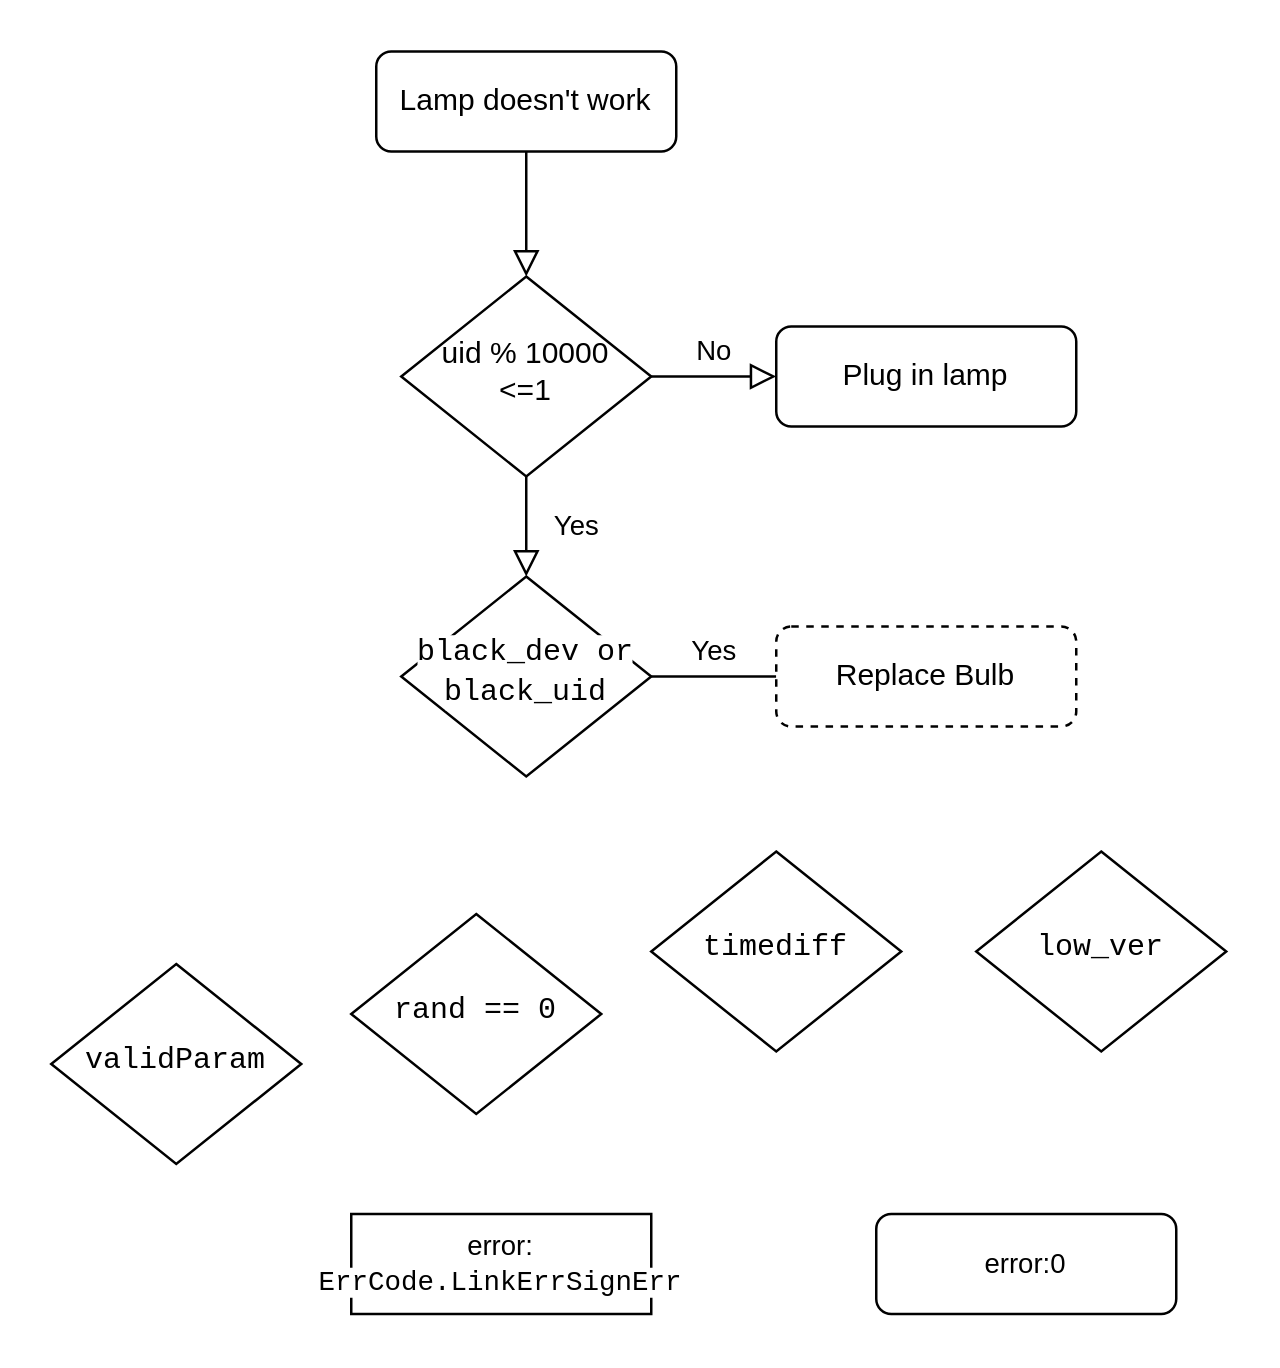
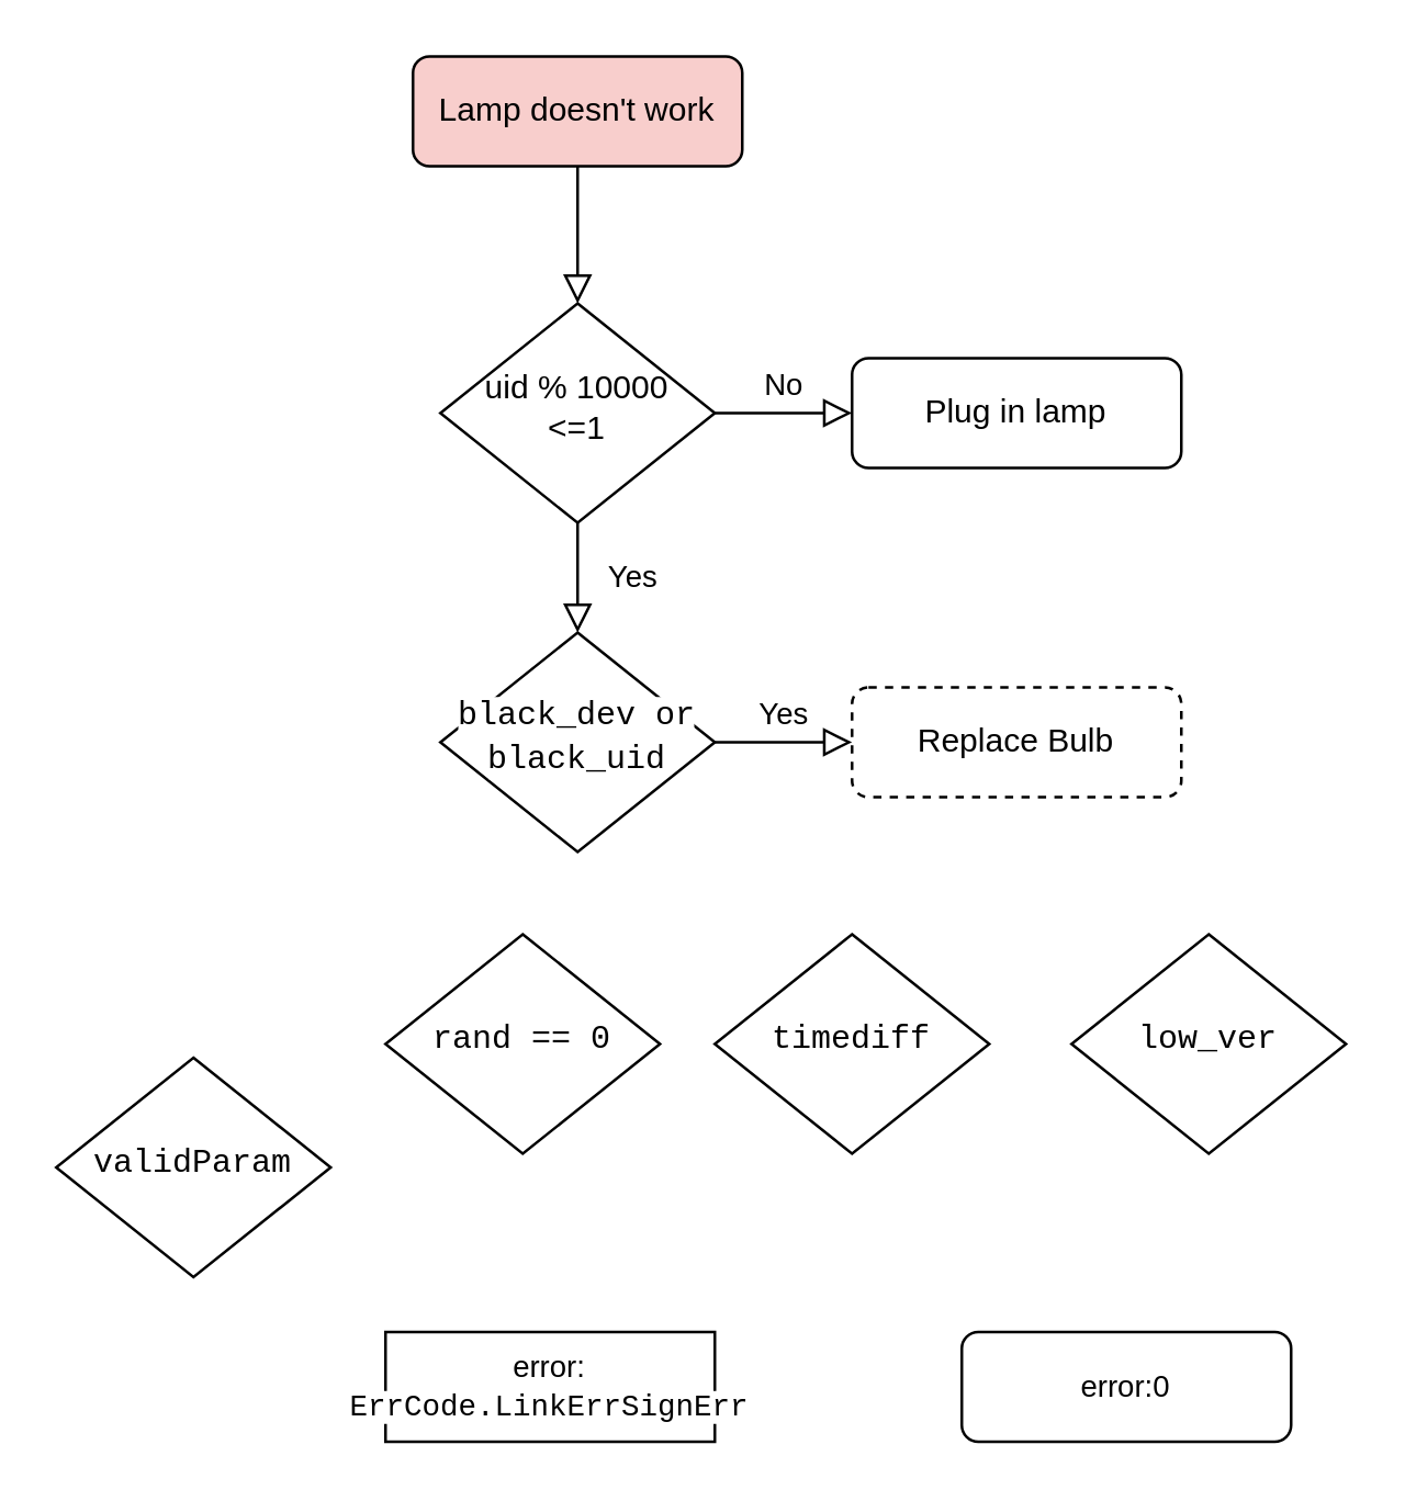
  <mxCell id="0" />
  <mxCell id="1" parent="0" />
  <mxCell id="2" value="" style="rounded=0;html=1;jettySize=auto;orthogonalLoop=1;fontSize=11;endArrow=block;endFill=0;endSize=8;strokeWidth=1;shadow=0;labelBackgroundColor=none;edgeStyle=orthogonalEdgeStyle;" parent="1" source="3" target="6" edge="1"><mxGeometry relative="1" as="geometry" /></mxCell>
- <mxCell id="3" value="Lamp doesn't work" style="rounded=1;whiteSpace=wrap;html=1;fontSize=12;glass=0;strokeWidth=1;shadow=0;" parent="1" vertex="1"><mxGeometry x="150" y="20" width="120" height="40" as="geometry" /></mxCell>
+ <mxCell id="3" value="Lamp doesn't work" style="rounded=1;whiteSpace=wrap;html=1;fontSize=12;glass=0;strokeWidth=1;shadow=0;fillColor=#f8cecc;" parent="1" vertex="1"><mxGeometry x="150" y="20" width="120" height="40" as="geometry" /></mxCell>
  <mxCell id="4" value="Yes" style="rounded=0;html=1;jettySize=auto;orthogonalLoop=1;fontSize=11;endArrow=block;endFill=0;endSize=8;strokeWidth=1;shadow=0;labelBackgroundColor=none;edgeStyle=orthogonalEdgeStyle;" parent="1" source="6" target="9" edge="1"><mxGeometry y="20" relative="1" as="geometry"><mxPoint as="offset" /></mxGeometry></mxCell>
  <mxCell id="5" value="No" style="edgeStyle=orthogonalEdgeStyle;rounded=0;html=1;jettySize=auto;orthogonalLoop=1;fontSize=11;endArrow=block;endFill=0;endSize=8;strokeWidth=1;shadow=0;labelBackgroundColor=none;" parent="1" source="6" target="7" edge="1"><mxGeometry y="10" relative="1" as="geometry"><mxPoint as="offset" /></mxGeometry></mxCell>
  <mxCell id="6" value="uid % 10000 &amp;lt;=1" style="rhombus;whiteSpace=wrap;html=1;shadow=0;fontFamily=Helvetica;fontSize=12;align=center;strokeWidth=1;spacing=6;spacingTop=-4;" parent="1" vertex="1"><mxGeometry x="160" y="110" width="100" height="80" as="geometry" /></mxCell>
  <mxCell id="7" value="Plug in lamp" style="rounded=1;whiteSpace=wrap;html=1;fontSize=12;glass=0;strokeWidth=1;shadow=0;" parent="1" vertex="1"><mxGeometry x="310" y="130" width="120" height="40" as="geometry" /></mxCell>
- <mxCell id="8" value="Yes" style="edgeStyle=orthogonalEdgeStyle;rounded=0;html=1;jettySize=auto;orthogonalLoop=1;fontSize=11;endArrow=none;endFill=0;endSize=8;strokeWidth=1;shadow=0;labelBackgroundColor=none;" parent="1" source="9" target="10" edge="1"><mxGeometry y="10" relative="1" as="geometry"><mxPoint as="offset" /></mxGeometry></mxCell>
+ <mxCell id="8" value="Yes" style="edgeStyle=orthogonalEdgeStyle;rounded=0;html=1;jettySize=auto;orthogonalLoop=1;fontSize=11;endArrow=block;endFill=0;endSize=8;strokeWidth=1;shadow=0;labelBackgroundColor=none;" parent="1" source="9" target="10" edge="1"><mxGeometry y="10" relative="1" as="geometry"><mxPoint as="offset" /></mxGeometry></mxCell>
  <mxCell id="9" value="&lt;font style=&quot;font-size: 12px;&quot;&gt;&lt;span style=&quot;box-sizing: border-box; border: 0px; font-variant-numeric: inherit; font-variant-east-asian: inherit; font-stretch: inherit; line-height: inherit; font-family: Consolas, Menlo, Courier, monospace; margin: 0px; padding: 0px; vertical-align: initial; color: var(--hl-variable); text-align: start; background-color: rgb(255, 255, 255);&quot; class=&quot;hl-variable hl-other hl-lua visited&quot;&gt;black_dev&lt;/span&gt;&lt;span style=&quot;font-family: Consolas, Menlo, Courier, monospace; text-align: start; background-color: rgb(255, 255, 255);&quot;&gt; &lt;/span&gt;&lt;span style=&quot;box-sizing: border-box; border: 0px; font-variant-numeric: inherit; font-variant-east-asian: inherit; font-stretch: inherit; line-height: inherit; font-family: Consolas, Menlo, Courier, monospace; margin: 0px; padding: 0px; vertical-align: initial; color: var(--hl-operator); text-align: start; background-color: rgb(255, 255, 255);&quot; class=&quot;hl-keyword hl-operator hl-logical hl-lua visited&quot;&gt;or&lt;/span&gt;&lt;span style=&quot;font-family: Consolas, Menlo, Courier, monospace; text-align: start; background-color: rgb(255, 255, 255);&quot;&gt; &lt;/span&gt;&lt;span style=&quot;box-sizing: border-box; border: 0px; font-variant-numeric: inherit; font-variant-east-asian: inherit; font-stretch: inherit; line-height: inherit; font-family: Consolas, Menlo, Courier, monospace; margin: 0px; padding: 0px; vertical-align: initial; color: var(--hl-variable); text-align: start; background-color: rgb(255, 255, 255);&quot; class=&quot;hl-variable hl-other hl-lua visited&quot;&gt;black_uid&lt;/span&gt;&lt;/font&gt;" style="rhombus;whiteSpace=wrap;html=1;shadow=0;fontFamily=Helvetica;fontSize=12;align=center;strokeWidth=1;spacing=6;spacingTop=-4;" parent="1" vertex="1"><mxGeometry x="160" y="230" width="100" height="80" as="geometry" /></mxCell>
  <mxCell id="10" value="Replace Bulb" style="rounded=1;whiteSpace=wrap;html=1;fontSize=12;glass=0;strokeWidth=1;shadow=0;dashed=1;" parent="1" vertex="1"><mxGeometry x="310" y="250" width="120" height="40" as="geometry" /></mxCell>
  <mxCell id="11" value="&lt;div style=&quot;text-align: start;&quot;&gt;&lt;font face=&quot;Consolas, Menlo, Courier, monospace&quot;&gt;&lt;span style=&quot;background-color: rgb(255, 255, 255);&quot;&gt;validParam&lt;/span&gt;&lt;/font&gt;&lt;/div&gt;" style="rhombus;whiteSpace=wrap;html=1;shadow=0;fontFamily=Helvetica;fontSize=12;align=center;strokeWidth=1;spacing=6;spacingTop=-4;" vertex="1" parent="1"><mxGeometry x="20" y="385" width="100" height="80" as="geometry" /></mxCell>
- <mxCell id="12" value="&lt;div style=&quot;text-align: start;&quot;&gt;&lt;font face=&quot;Consolas, Menlo, Courier, monospace&quot;&gt;&lt;span style=&quot;background-color: rgb(255, 255, 255);&quot;&gt;rand == 0&lt;/span&gt;&lt;/font&gt;&lt;/div&gt;" style="rhombus;whiteSpace=wrap;html=1;shadow=0;fontFamily=Helvetica;fontSize=12;align=center;strokeWidth=1;spacing=6;spacingTop=-4;" vertex="1" parent="1"><mxGeometry x="140" y="365" width="100" height="80" as="geometry" /></mxCell>
+ <mxCell id="12" value="&lt;div style=&quot;text-align: start;&quot;&gt;&lt;font face=&quot;Consolas, Menlo, Courier, monospace&quot;&gt;&lt;span style=&quot;background-color: rgb(255, 255, 255);&quot;&gt;rand == 0&lt;/span&gt;&lt;/font&gt;&lt;/div&gt;" style="rhombus;whiteSpace=wrap;html=1;shadow=0;fontFamily=Helvetica;fontSize=12;align=center;strokeWidth=1;spacing=6;spacingTop=-4;" vertex="1" parent="1"><mxGeometry x="140" y="340" width="100" height="80" as="geometry" /></mxCell>
  <mxCell id="13" value="&lt;div style=&quot;text-align: start;&quot;&gt;&lt;font face=&quot;Consolas, Menlo, Courier, monospace&quot;&gt;&lt;span style=&quot;background-color: rgb(255, 255, 255);&quot;&gt;timediff&lt;/span&gt;&lt;/font&gt;&lt;/div&gt;" style="rhombus;whiteSpace=wrap;html=1;shadow=0;fontFamily=Helvetica;fontSize=12;align=center;strokeWidth=1;spacing=6;spacingTop=-4;" vertex="1" parent="1"><mxGeometry x="260" y="340" width="100" height="80" as="geometry" /></mxCell>
  <mxCell id="14" value="&lt;div style=&quot;text-align: start;&quot;&gt;&lt;font face=&quot;Consolas, Menlo, Courier, monospace&quot;&gt;&lt;span style=&quot;background-color: rgb(255, 255, 255);&quot;&gt;low_ver&lt;/span&gt;&lt;/font&gt;&lt;/div&gt;" style="rhombus;whiteSpace=wrap;html=1;shadow=0;fontFamily=Helvetica;fontSize=12;align=center;strokeWidth=1;spacing=6;spacingTop=-4;" vertex="1" parent="1"><mxGeometry x="390" y="340" width="100" height="80" as="geometry" /></mxCell>
  <mxCell id="15" value="&lt;font style=&quot;font-size: 11px;&quot;&gt;error:&lt;br&gt;&lt;span style=&quot;box-sizing: border-box; border: 0px; font-variant-numeric: inherit; font-variant-east-asian: inherit; font-stretch: inherit; line-height: inherit; font-family: Consolas, Menlo, Courier, monospace; margin: 0px; padding: 0px; vertical-align: initial; color: var(--hl-variable); text-align: start; background-color: rgb(255, 255, 255); font-size: 11px;&quot; class=&quot;hl-variable hl-other hl-lua visited&quot;&gt;ErrCode&lt;/span&gt;&lt;span style=&quot;box-sizing: border-box; border: 0px; font-variant-numeric: inherit; font-variant-east-asian: inherit; font-stretch: inherit; line-height: inherit; font-family: Consolas, Menlo, Courier, monospace; margin: 0px; padding: 0px; vertical-align: initial; text-align: start; background-color: rgb(255, 255, 255); font-size: 11px;&quot; class=&quot;hl-punctuation hl-accessor hl-lua visited&quot;&gt;.&lt;/span&gt;&lt;span style=&quot;box-sizing: border-box; border: 0px; font-variant-numeric: inherit; font-variant-east-asian: inherit; font-stretch: inherit; line-height: inherit; font-family: Consolas, Menlo, Courier, monospace; margin: 0px; padding: 0px; vertical-align: initial; text-align: start; background-color: rgb(255, 255, 255); font-size: 11px;&quot; class=&quot;hl-meta hl-property hl-lua visited&quot;&gt;LinkErrSignErr&lt;/span&gt;&lt;/font&gt;" style="whiteSpace=wrap;html=1;fontSize=12;glass=0;strokeWidth=1;shadow=0;rounded=0;" vertex="1" parent="1"><mxGeometry x="140" y="485" width="120" height="40" as="geometry" /></mxCell>
  <mxCell id="16" value="&lt;span style=&quot;font-size: 11px;&quot;&gt;error:0&lt;/span&gt;" style="rounded=1;whiteSpace=wrap;html=1;fontSize=12;glass=0;strokeWidth=1;shadow=0;" vertex="1" parent="1"><mxGeometry x="350" y="485" width="120" height="40" as="geometry" /></mxCell>
